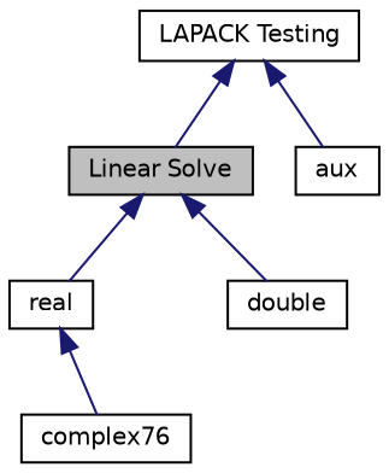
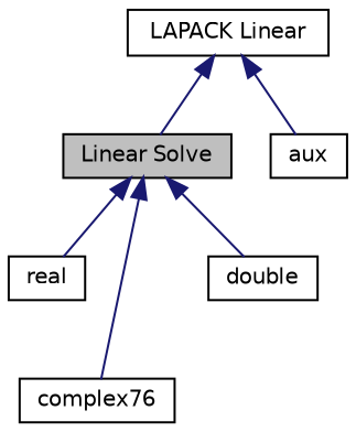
  digraph {
    rankdir=TB
    node [color=black fillcolor=white fontname=Helvetica fontsize=10 shape=record style=filled]
    edge [color=midnightblue dir=back fontname=Helvetica fontsize=10 labelfontname=Helvetica labelfontsize=10 shape=plaintext style=solid]
    n1 [fillcolor=grey75 fontcolor=black height=0.2 label="Linear Solve" width=0.4]
    n2 [height=0.2 label=real width=0.4]
    n3 [height=0.2 label=complex76 width=0.4]
    n4 [height=0.2 label=double width=0.4]
    n5 [height=0.2 label=aux width=0.4]
-   n6 [height=0.2 label="LAPACK Testing" width=0.4]
+   n6 [height=0.2 label="LAPACK Linear" width=0.4]
    n1 -> n2
-   n2 -> n3
+   n1 -> n3
    n1 -> n4
    n6 -> n1
    n6 -> n5
  }
